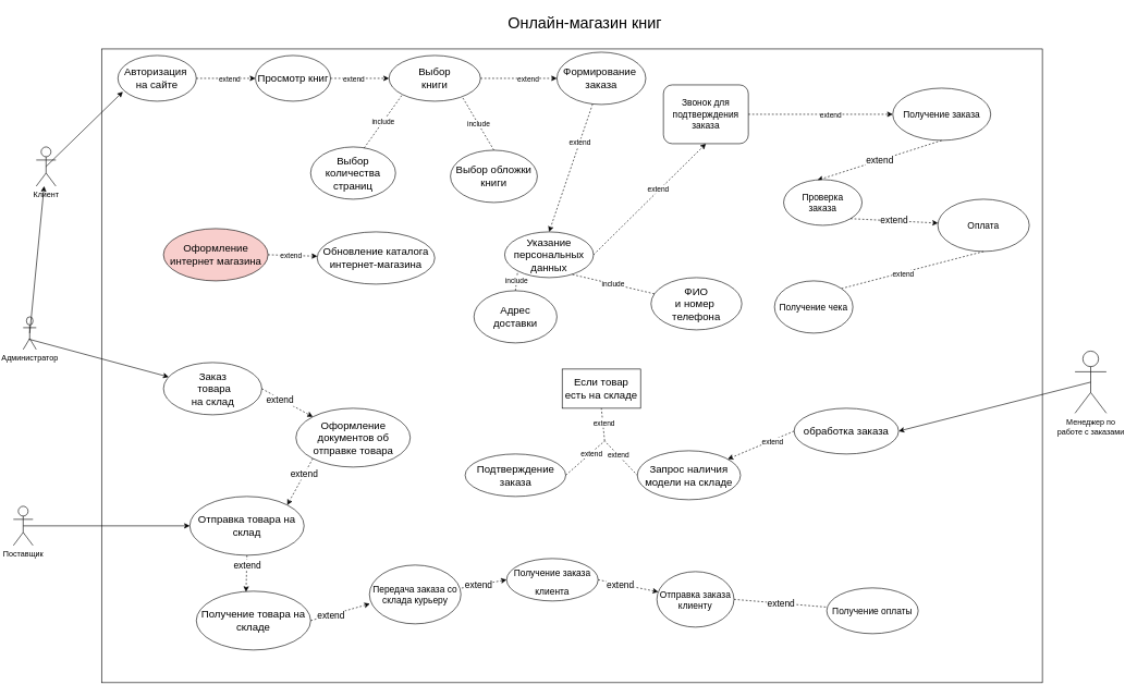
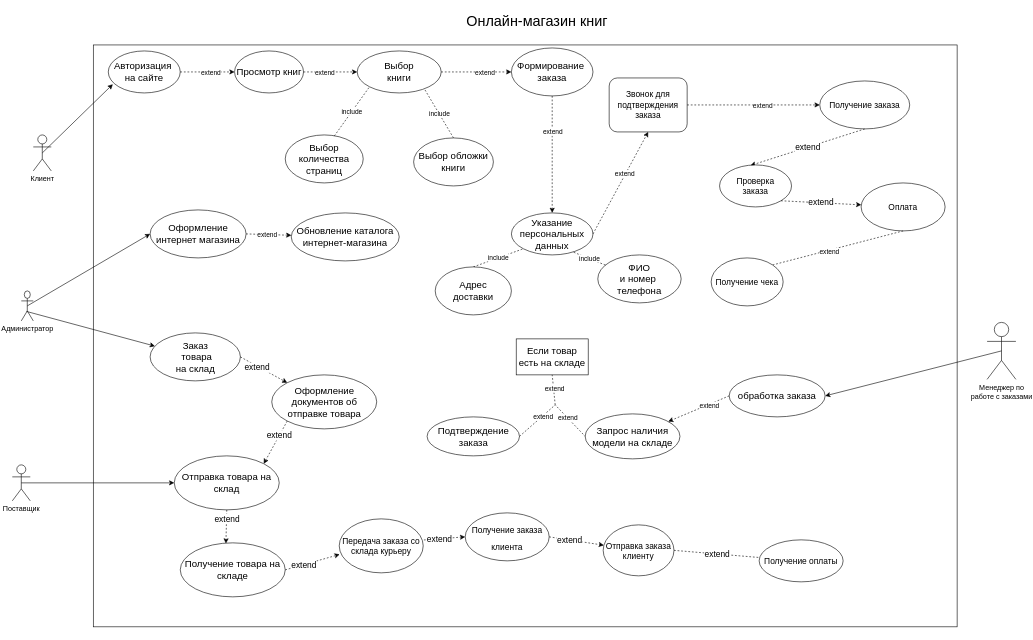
  <mxCell id="0" />
  <mxCell id="1" parent="0" />
  <mxCell id="2" value="Клиент" style="shape=umlActor;verticalLabelPosition=bottom;verticalAlign=top;html=1;" parent="1" vertex="1"><mxGeometry x="55" y="224" width="30" height="60" as="geometry" /></mxCell>
  <mxCell id="3" value="&lt;p style=&quot;margin: 4px 0px 0px; text-align: center; font-size: 16px;&quot;&gt;&lt;br&gt;&lt;/p&gt;" style="verticalAlign=top;align=left;overflow=fill;fontSize=16;fontFamily=Helvetica;html=1;fillColor=none;" parent="1" vertex="1"><mxGeometry x="155" y="74" width="1440" height="970" as="geometry" /></mxCell>
  <mxCell id="4" value="Администратор" style="shape=umlActor;verticalLabelPosition=bottom;verticalAlign=top;html=1;" parent="1" vertex="1"><mxGeometry x="35" y="484" width="20" height="50" as="geometry" /></mxCell>
  <mxCell id="5" value="" style="endArrow=classic;html=1;rounded=0;entryX=0.063;entryY=0.793;entryDx=0;entryDy=0;entryPerimeter=0;exitX=0.5;exitY=0.5;exitDx=0;exitDy=0;exitPerimeter=0;" parent="1" source="2" target="6" edge="1"><mxGeometry width="50" height="50" relative="1" as="geometry"><mxPoint x="365" y="384" as="sourcePoint" /><mxPoint x="215" y="219" as="targetPoint" /></mxGeometry></mxCell>
  <mxCell id="6" value="Авторизация&amp;nbsp;&lt;br&gt;на сайте" style="ellipse;whiteSpace=wrap;html=1;fontSize=16;" parent="1" vertex="1"><mxGeometry x="180" y="84" width="120" height="70" as="geometry" /></mxCell>
  <mxCell id="7" value="" style="endArrow=classic;html=1;rounded=0;exitX=1;exitY=0.5;exitDx=0;exitDy=0;entryX=0;entryY=0.5;entryDx=0;entryDy=0;dashed=1;" parent="1" source="6" target="9" edge="1"><mxGeometry width="50" height="50" relative="1" as="geometry"><mxPoint x="695" y="384" as="sourcePoint" /><mxPoint x="735" y="314" as="targetPoint" /><Array as="points"><mxPoint x="335" y="119" /></Array></mxGeometry></mxCell>
  <mxCell id="8" value="extend" style="edgeLabel;html=1;align=center;verticalAlign=middle;resizable=0;points=[];" vertex="1" connectable="0" parent="7"><mxGeometry x="0.105" y="-1" relative="1" as="geometry"><mxPoint as="offset" /></mxGeometry></mxCell>
  <mxCell id="9" value="Просмотр книг" style="ellipse;whiteSpace=wrap;html=1;fontSize=16;" parent="1" vertex="1"><mxGeometry x="390.5" y="84" width="115" height="70" as="geometry" /></mxCell>
  <mxCell id="10" value="" style="endArrow=classic;html=1;rounded=0;exitX=1;exitY=0.5;exitDx=0;exitDy=0;entryX=0;entryY=0.5;entryDx=0;entryDy=0;dashed=1;" parent="1" source="9" target="12" edge="1"><mxGeometry width="50" height="50" relative="1" as="geometry"><mxPoint x="535" y="364" as="sourcePoint" /><mxPoint x="585" y="314" as="targetPoint" /></mxGeometry></mxCell>
  <mxCell id="11" value="extend" style="edgeLabel;html=1;align=center;verticalAlign=middle;resizable=0;points=[];" vertex="1" connectable="0" parent="10"><mxGeometry x="-0.251" relative="1" as="geometry"><mxPoint x="1" as="offset" /></mxGeometry></mxCell>
  <mxCell id="12" value="Выбор&lt;br style=&quot;font-size: 16px;&quot;&gt;книги" style="ellipse;whiteSpace=wrap;html=1;fontSize=16;" parent="1" vertex="1"><mxGeometry x="595" y="84" width="140" height="70" as="geometry" /></mxCell>
  <mxCell id="13" value="include" style="endArrow=none;dashed=1;html=1;rounded=0;entryX=0;entryY=1;entryDx=0;entryDy=0;exitX=0.629;exitY=0.022;exitDx=0;exitDy=0;exitPerimeter=0;" parent="1" source="14" target="12" edge="1"><mxGeometry width="50" height="50" relative="1" as="geometry"><mxPoint x="409" y="324" as="sourcePoint" /><mxPoint x="459" y="274" as="targetPoint" /></mxGeometry></mxCell>
  <mxCell id="14" value="Выбор количества&lt;br style=&quot;font-size: 16px;&quot;&gt;страниц" style="ellipse;whiteSpace=wrap;html=1;fontSize=16;" parent="1" vertex="1"><mxGeometry x="475" y="224" width="130" height="80" as="geometry" /></mxCell>
  <mxCell id="15" value="" style="endArrow=classic;html=1;rounded=0;exitX=1;exitY=0.5;exitDx=0;exitDy=0;entryX=0;entryY=0.5;entryDx=0;entryDy=0;dashed=1;" parent="1" source="12" target="17" edge="1"><mxGeometry width="50" height="50" relative="1" as="geometry"><mxPoint x="509" y="384" as="sourcePoint" /><mxPoint x="589" y="244" as="targetPoint" /></mxGeometry></mxCell>
  <mxCell id="16" value="extend" style="edgeLabel;html=1;align=center;verticalAlign=middle;resizable=0;points=[];" vertex="1" connectable="0" parent="15"><mxGeometry x="0.231" relative="1" as="geometry"><mxPoint as="offset" /></mxGeometry></mxCell>
  <mxCell id="17" value="Формирование&amp;nbsp;&lt;br style=&quot;font-size: 16px;&quot;&gt;заказа" style="ellipse;whiteSpace=wrap;html=1;fontSize=16;" parent="1" vertex="1"><mxGeometry x="852" y="79" width="136" height="80" as="geometry" /></mxCell>
  <mxCell id="18" value="Менеджер по &lt;br&gt;работе с заказами" style="shape=umlActor;verticalLabelPosition=bottom;verticalAlign=top;html=1;outlineConnect=0;" parent="1" vertex="1"><mxGeometry x="1645" y="536.5" width="48" height="95" as="geometry" /></mxCell>
  <mxCell id="19" value="" style="endArrow=classic;html=1;rounded=0;entryX=1;entryY=0.5;entryDx=0;entryDy=0;exitX=0.5;exitY=0.5;exitDx=0;exitDy=0;exitPerimeter=0;" parent="1" source="18" target="27" edge="1"><mxGeometry width="50" height="50" relative="1" as="geometry"><mxPoint x="1111" y="929" as="sourcePoint" /><mxPoint x="1161" y="879" as="targetPoint" /></mxGeometry></mxCell>
- <mxCell id="20" value="Указание персональных данных" style="ellipse;whiteSpace=wrap;html=1;fontSize=16;" parent="1" vertex="1"><mxGeometry x="772" y="354" width="136" height="70" as="geometry" /></mxCell>
+ <mxCell id="20" value="Указание персональных данных" style="ellipse;whiteSpace=wrap;html=1;fontSize=16;" parent="1" vertex="1"><mxGeometry x="852" y="354" width="136" height="70" as="geometry" /></mxCell>
  <mxCell id="21" value="" style="endArrow=classic;html=1;rounded=0;entryX=0.5;entryY=0;entryDx=0;entryDy=0;dashed=1;" parent="1" source="17" target="20" edge="1"><mxGeometry width="50" height="50" relative="1" as="geometry"><mxPoint x="669" y="384" as="sourcePoint" /><mxPoint x="920" y="294" as="targetPoint" /></mxGeometry></mxCell>
  <mxCell id="22" value="extend" style="edgeLabel;html=1;align=center;verticalAlign=middle;resizable=0;points=[];" vertex="1" connectable="0" parent="21"><mxGeometry x="-0.395" relative="1" as="geometry"><mxPoint as="offset" /></mxGeometry></mxCell>
  <mxCell id="23" value="include" style="endArrow=none;dashed=1;html=1;rounded=0;entryX=0;entryY=1;entryDx=0;entryDy=0;exitX=0.5;exitY=0;exitDx=0;exitDy=0;" parent="1" source="24" target="20" edge="1"><mxGeometry width="50" height="50" relative="1" as="geometry"><mxPoint x="709" y="304" as="sourcePoint" /><mxPoint x="719" y="314" as="targetPoint" /></mxGeometry></mxCell>
  <mxCell id="24" value="Адрес&lt;br style=&quot;font-size: 16px;&quot;&gt;доставки" style="ellipse;whiteSpace=wrap;html=1;fontSize=16;" parent="1" vertex="1"><mxGeometry x="725" y="444" width="127" height="80" as="geometry" /></mxCell>
  <mxCell id="25" value="ФИО&lt;br style=&quot;font-size: 16px;&quot;&gt;и номер&amp;nbsp;&lt;br&gt;телефона" style="ellipse;whiteSpace=wrap;html=1;fontSize=16;" parent="1" vertex="1"><mxGeometry x="996" y="424" width="139" height="80" as="geometry" /></mxCell>
  <mxCell id="26" value="include" style="endArrow=none;dashed=1;html=1;rounded=0;entryX=0.751;entryY=0.927;entryDx=0;entryDy=0;entryPerimeter=0;" parent="1" source="25" target="20" edge="1"><mxGeometry width="50" height="50" relative="1" as="geometry"><mxPoint x="669" y="544" as="sourcePoint" /><mxPoint x="719" y="494" as="targetPoint" /></mxGeometry></mxCell>
  <mxCell id="27" value="обработка заказа" style="ellipse;whiteSpace=wrap;html=1;fontSize=16;" parent="1" vertex="1"><mxGeometry x="1215" y="624" width="160" height="70" as="geometry" /></mxCell>
  <mxCell id="28" value="" style="endArrow=classic;html=1;rounded=0;exitX=0;exitY=0.5;exitDx=0;exitDy=0;dashed=1;" parent="1" source="27" target="30" edge="1"><mxGeometry width="50" height="50" relative="1" as="geometry"><mxPoint x="1095" y="1024" as="sourcePoint" /><mxPoint x="1265" y="904" as="targetPoint" /></mxGeometry></mxCell>
  <mxCell id="29" value="extend" style="edgeLabel;html=1;align=center;verticalAlign=middle;resizable=0;points=[];" vertex="1" connectable="0" parent="28"><mxGeometry x="-0.326" y="1" relative="1" as="geometry"><mxPoint as="offset" /></mxGeometry></mxCell>
  <mxCell id="30" value="Запрос наличия модели на складе" style="ellipse;whiteSpace=wrap;html=1;fontSize=16;" parent="1" vertex="1"><mxGeometry x="975" y="689" width="158" height="75" as="geometry" /></mxCell>
  <mxCell id="31" value="Поставщик" style="shape=umlActor;verticalLabelPosition=bottom;verticalAlign=top;html=1;outlineConnect=0;" parent="1" vertex="1"><mxGeometry x="20" y="774" width="30" height="60" as="geometry" /></mxCell>
  <mxCell id="32" value="" style="endArrow=classic;html=1;rounded=0;exitX=0.438;exitY=0.685;exitDx=0;exitDy=0;exitPerimeter=0;" parent="1" source="4" target="33" edge="1"><mxGeometry width="50" height="50" relative="1" as="geometry"><mxPoint x="395" y="714" as="sourcePoint" /><mxPoint x="505" y="714" as="targetPoint" /></mxGeometry></mxCell>
  <mxCell id="33" value="Заказ&lt;br&gt;&amp;nbsp;товара &lt;br&gt;на склад" style="ellipse;whiteSpace=wrap;html=1;fontSize=16;" parent="1" vertex="1"><mxGeometry x="249.75" y="554" width="150.5" height="80" as="geometry" /></mxCell>
  <mxCell id="34" value="Получение товара на складе" style="ellipse;whiteSpace=wrap;html=1;fontSize=16;" parent="1" vertex="1"><mxGeometry x="300" y="904" width="175" height="90" as="geometry" /></mxCell>
  <mxCell id="35" value="" style="endArrow=classic;html=1;rounded=0;exitX=0.5;exitY=0.5;exitDx=0;exitDy=0;exitPerimeter=0;" parent="1" source="31" edge="1"><mxGeometry width="50" height="50" relative="1" as="geometry"><mxPoint x="-510" y="554" as="sourcePoint" /><mxPoint x="290" y="804" as="targetPoint" /></mxGeometry></mxCell>
  <mxCell id="36" value="Отправка товара на склад" style="ellipse;whiteSpace=wrap;html=1;fontSize=16;" parent="1" vertex="1"><mxGeometry x="290" y="759" width="175" height="90" as="geometry" /></mxCell>
  <mxCell id="37" value="" style="endArrow=classic;html=1;rounded=0;exitX=0.5;exitY=1;exitDx=0;exitDy=0;entryX=0.435;entryY=0.012;entryDx=0;entryDy=0;entryPerimeter=0;dashed=1;" parent="1" source="36" target="34" edge="1"><mxGeometry width="50" height="50" relative="1" as="geometry"><mxPoint x="355" y="1089" as="sourcePoint" /><mxPoint x="110" y="974" as="targetPoint" /></mxGeometry></mxCell>
  <mxCell id="38" value="&lt;span style=&quot;font-size: 14px&quot;&gt;extend&lt;/span&gt;" style="edgeLabel;html=1;align=center;verticalAlign=middle;resizable=0;points=[];" vertex="1" connectable="0" parent="37"><mxGeometry x="-0.463" relative="1" as="geometry"><mxPoint as="offset" /></mxGeometry></mxCell>
- <mxCell id="39" value="" style="endArrow=classic;html=1;rounded=0;exitX=0.5;exitY=0.5;exitDx=0;exitDy=0;exitPerimeter=0;" parent="1" source="4" target="2" edge="1"><mxGeometry width="50" height="50" relative="1" as="geometry"><mxPoint x="65" y="524" as="sourcePoint" /><mxPoint x="625" y="464" as="targetPoint" /></mxGeometry></mxCell>
- <mxCell id="40" value="Оформление интернет магазина" style="ellipse;whiteSpace=wrap;html=1;fontSize=16;fillColor=#f8cecc;" parent="1" vertex="1"><mxGeometry x="249.75" y="349" width="160" height="80" as="geometry" /></mxCell>
+ <mxCell id="39" value="" style="endArrow=classic;html=1;rounded=0;entryX=0;entryY=0.5;entryDx=0;entryDy=0;exitX=0.5;exitY=0.5;exitDx=0;exitDy=0;exitPerimeter=0;" parent="1" source="4" target="40" edge="1"><mxGeometry width="50" height="50" relative="1" as="geometry"><mxPoint x="65" y="524" as="sourcePoint" /><mxPoint x="625" y="464" as="targetPoint" /></mxGeometry></mxCell>
+ <mxCell id="40" value="Оформление интернет магазина" style="ellipse;whiteSpace=wrap;html=1;fontSize=16;" parent="1" vertex="1"><mxGeometry x="249.75" y="349" width="160" height="80" as="geometry" /></mxCell>
  <mxCell id="41" value="" style="endArrow=classic;html=1;rounded=0;exitX=1;exitY=0.5;exitDx=0;exitDy=0;dashed=1;" parent="1" source="40" target="43" edge="1"><mxGeometry width="50" height="50" relative="1" as="geometry"><mxPoint x="375" y="474" as="sourcePoint" /><mxPoint x="1079.5" y="324" as="targetPoint" /></mxGeometry></mxCell>
  <mxCell id="42" value="extend" style="edgeLabel;html=1;align=center;verticalAlign=middle;resizable=0;points=[];" vertex="1" connectable="0" parent="41"><mxGeometry x="-0.367" y="1" relative="1" as="geometry"><mxPoint x="11.23" y="0.28" as="offset" /></mxGeometry></mxCell>
  <mxCell id="43" value="Обновление каталога интернет-магазина" style="ellipse;whiteSpace=wrap;html=1;fontSize=16;" parent="1" vertex="1"><mxGeometry x="485" y="354" width="180" height="80" as="geometry" /></mxCell>
  <mxCell id="44" value="Подтверждение&lt;br style=&quot;font-size: 16px;&quot;&gt;заказа" style="ellipse;whiteSpace=wrap;html=1;fontSize=16;" parent="1" vertex="1"><mxGeometry x="711.5" y="694" width="154" height="65" as="geometry" /></mxCell>
  <mxCell id="45" value="extend" style="endArrow=none;dashed=1;html=1;rounded=0;entryX=0;entryY=0.5;entryDx=0;entryDy=0;exitX=1;exitY=0.5;exitDx=0;exitDy=0;" parent="1" source="44" target="30" edge="1"><mxGeometry x="-0.327" y="-2" width="50" height="50" relative="1" as="geometry"><mxPoint x="1105" y="884" as="sourcePoint" /><mxPoint x="1155" y="834" as="targetPoint" /><Array as="points"><mxPoint x="925" y="674" /></Array><mxPoint as="offset" /></mxGeometry></mxCell>
  <mxCell id="46" value="extend" style="edgeLabel;html=1;align=center;verticalAlign=middle;resizable=0;points=[];" vertex="1" connectable="0" parent="45"><mxGeometry x="0.437" relative="1" as="geometry"><mxPoint as="offset" /></mxGeometry></mxCell>
  <mxCell id="47" value="Если товар есть на складе" style="rounded=0;whiteSpace=wrap;html=1;fontSize=16;" parent="1" vertex="1"><mxGeometry x="860" y="564" width="120" height="60" as="geometry" /></mxCell>
  <mxCell id="48" value="" style="endArrow=none;dashed=1;html=1;rounded=0;entryX=0.5;entryY=1;entryDx=0;entryDy=0;" parent="1" target="47" edge="1"><mxGeometry width="50" height="50" relative="1" as="geometry"><mxPoint x="925" y="674" as="sourcePoint" /><mxPoint x="1055" y="944" as="targetPoint" /></mxGeometry></mxCell>
  <mxCell id="49" value="extend" style="edgeLabel;html=1;align=center;verticalAlign=middle;resizable=0;points=[];" vertex="1" connectable="0" parent="48"><mxGeometry x="0.109" y="-1" relative="1" as="geometry"><mxPoint as="offset" /></mxGeometry></mxCell>
  <mxCell id="50" value="" style="endArrow=classic;html=1;rounded=0;exitX=1;exitY=0.5;exitDx=0;exitDy=0;entryX=0;entryY=0;entryDx=0;entryDy=0;dashed=1;" parent="1" source="33" target="79" edge="1"><mxGeometry width="50" height="50" relative="1" as="geometry"><mxPoint x="665" y="774" as="sourcePoint" /><mxPoint x="705" y="724" as="targetPoint" /></mxGeometry></mxCell>
  <mxCell id="51" value="&lt;span style=&quot;font-size: 14px&quot;&gt;extend&lt;/span&gt;" style="edgeLabel;html=1;align=center;verticalAlign=middle;resizable=0;points=[];" vertex="1" connectable="0" parent="50"><mxGeometry x="-0.288" y="-2" relative="1" as="geometry"><mxPoint as="offset" /></mxGeometry></mxCell>
  <mxCell id="52" value="Онлайн-магазин книг" style="text;html=1;strokeColor=none;fillColor=none;align=center;verticalAlign=middle;whiteSpace=wrap;rounded=0;fontSize=24;" parent="1" vertex="1"><mxGeometry x="755" y="20" width="280" height="30" as="geometry" /></mxCell>
- <mxCell id="53" value="&lt;font style=&quot;font-size: 14px;&quot;&gt;Получение заказа клиента&lt;/font&gt;" style="ellipse;whiteSpace=wrap;html=1;fontSize=24;" parent="1" vertex="1"><mxGeometry x="775" y="854" width="140" height="65" as="geometry" /></mxCell>
+ <mxCell id="53" value="&lt;font style=&quot;font-size: 14px;&quot;&gt;Получение заказа клиента&lt;/font&gt;" style="ellipse;whiteSpace=wrap;html=1;fontSize=24;" parent="1" vertex="1"><mxGeometry x="775" y="854" width="140" height="80" as="geometry" /></mxCell>
  <mxCell id="54" value="" style="endArrow=classic;html=1;rounded=0;fontSize=24;exitX=1;exitY=0.5;exitDx=0;exitDy=0;entryX=0.005;entryY=0.659;entryDx=0;entryDy=0;entryPerimeter=0;dashed=1;" parent="1" source="34" target="56" edge="1"><mxGeometry width="50" height="50" relative="1" as="geometry"><mxPoint x="705" y="824" as="sourcePoint" /><mxPoint x="755" y="774" as="targetPoint" /></mxGeometry></mxCell>
  <mxCell id="55" value="&lt;span style=&quot;font-size: 14px&quot;&gt;extend&lt;/span&gt;" style="edgeLabel;html=1;align=center;verticalAlign=middle;resizable=0;points=[];" vertex="1" connectable="0" parent="54"><mxGeometry x="-0.347" y="-1" relative="1" as="geometry"><mxPoint as="offset" /></mxGeometry></mxCell>
  <mxCell id="56" value="Передача заказа со склада курьеру" style="ellipse;whiteSpace=wrap;html=1;fontSize=14;" parent="1" vertex="1"><mxGeometry x="565" y="864" width="140" height="90" as="geometry" /></mxCell>
  <mxCell id="57" value="" style="endArrow=classic;html=1;rounded=0;fontSize=14;exitX=1;exitY=0.5;exitDx=0;exitDy=0;entryX=0.5;entryY=1;entryDx=0;entryDy=0;dashed=1;" parent="1" source="20" target="59" edge="1"><mxGeometry width="50" height="50" relative="1" as="geometry"><mxPoint x="685" y="514" as="sourcePoint" /><mxPoint x="735" y="464" as="targetPoint" /></mxGeometry></mxCell>
  <mxCell id="58" value="extend" style="edgeLabel;html=1;align=center;verticalAlign=middle;resizable=0;points=[];" vertex="1" connectable="0" parent="57"><mxGeometry x="0.166" y="2" relative="1" as="geometry"><mxPoint as="offset" /></mxGeometry></mxCell>
  <mxCell id="59" value="Звонок для подтверждения заказа" style="whiteSpace=wrap;html=1;fontSize=14;rounded=1;" parent="1" vertex="1"><mxGeometry x="1015" y="129" width="130" height="90" as="geometry" /></mxCell>
  <mxCell id="60" value="" style="endArrow=classic;html=1;rounded=0;fontSize=14;exitX=1;exitY=0.5;exitDx=0;exitDy=0;dashed=1;" parent="1" source="53" target="62" edge="1"><mxGeometry width="50" height="50" relative="1" as="geometry"><mxPoint x="426.57" y="509" as="sourcePoint" /><mxPoint x="476.57" y="459" as="targetPoint" /></mxGeometry></mxCell>
  <mxCell id="61" value="&lt;span style=&quot;font-size: 14px&quot;&gt;extend&lt;/span&gt;" style="edgeLabel;html=1;align=center;verticalAlign=middle;resizable=0;points=[];" vertex="1" connectable="0" parent="60"><mxGeometry x="-0.271" relative="1" as="geometry"><mxPoint as="offset" /></mxGeometry></mxCell>
  <mxCell id="62" value="Отправка заказа клиенту" style="ellipse;whiteSpace=wrap;html=1;fontSize=14;" parent="1" vertex="1"><mxGeometry x="1005" y="874" width="118" height="85" as="geometry" /></mxCell>
  <mxCell id="63" value="Получение заказа" style="ellipse;whiteSpace=wrap;html=1;fontSize=14;" parent="1" vertex="1"><mxGeometry x="1366" y="134" width="150" height="80" as="geometry" /></mxCell>
  <mxCell id="64" value="" style="endArrow=classic;html=1;rounded=0;fontSize=14;entryX=0;entryY=0.5;entryDx=0;entryDy=0;dashed=1;" parent="1" source="59" target="63" edge="1"><mxGeometry width="50" height="50" relative="1" as="geometry"><mxPoint x="685" as="sourcePoint" y="604" /><mxPoint x="735" y="554" as="targetPoint" /></mxGeometry></mxCell>
  <mxCell id="65" value="extend" style="edgeLabel;html=1;align=center;verticalAlign=middle;resizable=0;points=[];" vertex="1" connectable="0" parent="64"><mxGeometry x="0.131" relative="1" as="geometry"><mxPoint as="offset" /></mxGeometry></mxCell>
  <mxCell id="66" value="extend" style="endArrow=classic;html=1;rounded=0;fontSize=14;exitX=0.5;exitY=1;exitDx=0;exitDy=0;dashed=1;entryX=0.429;entryY=0.013;entryDx=0;entryDy=0;entryPerimeter=0;" parent="1" source="63" target="67" edge="1"><mxGeometry width="50" height="50" relative="1" as="geometry"><mxPoint x="925" y="644" as="sourcePoint" /><mxPoint x="975" y="594" as="targetPoint" /></mxGeometry></mxCell>
  <mxCell id="67" value="Проверка&lt;br&gt;заказа" style="ellipse;whiteSpace=wrap;html=1;fontSize=14;" parent="1" vertex="1"><mxGeometry x="1199" y="274" width="120" height="70" as="geometry" /></mxCell>
  <mxCell id="68" value="extend" style="endArrow=classic;html=1;rounded=0;dashed=1;fontSize=14;exitX=1;exitY=1;exitDx=0;exitDy=0;" parent="1" source="67" target="69" edge="1"><mxGeometry width="50" height="50" relative="1" as="geometry"><mxPoint x="925" y="644" as="sourcePoint" /><mxPoint x="985" y="584" as="targetPoint" /></mxGeometry></mxCell>
  <mxCell id="69" value="Оплата" style="ellipse;whiteSpace=wrap;html=1;fontSize=14;" parent="1" vertex="1"><mxGeometry x="1435" y="304" width="140" height="80" as="geometry" /></mxCell>
  <mxCell id="70" value="" style="endArrow=classic;html=1;rounded=0;fontSize=14;exitX=1.008;exitY=0.391;exitDx=0;exitDy=0;entryX=0;entryY=0.5;entryDx=0;entryDy=0;exitPerimeter=0;dashed=1;" parent="1" source="56" target="53" edge="1"><mxGeometry width="50" height="50" relative="1" as="geometry"><mxPoint x="618.996" y="777.284" as="sourcePoint" /><mxPoint x="1162.57" y="549" as="targetPoint" /></mxGeometry></mxCell>
  <mxCell id="71" value="&lt;span style=&quot;font-size: 14px&quot;&gt;extend&lt;/span&gt;" style="edgeLabel;html=1;align=center;verticalAlign=middle;resizable=0;points=[];" vertex="1" connectable="0" parent="70"><mxGeometry x="-0.268" relative="1" as="geometry"><mxPoint as="offset" /></mxGeometry></mxCell>
  <mxCell id="72" value="extend" style="endArrow=none;dashed=1;html=1;rounded=0;fontSize=14;exitX=1;exitY=0.5;exitDx=0;exitDy=0;" parent="1" source="62" target="73" edge="1"><mxGeometry width="50" height="50" relative="1" as="geometry"><mxPoint x="1085" y="624" as="sourcePoint" /><mxPoint x="1135" y="574" as="targetPoint" /></mxGeometry></mxCell>
  <mxCell id="73" value="Получение оплаты" style="ellipse;whiteSpace=wrap;html=1;fontSize=14;" parent="1" vertex="1"><mxGeometry x="1265" y="899" width="140" height="70" as="geometry" /></mxCell>
  <mxCell id="74" value="" style="endArrow=none;html=1;rounded=0;fontSize=14;entryX=0.5;entryY=1;entryDx=0;entryDy=0;exitX=1;exitY=0;exitDx=0;exitDy=0;dashed=1;" parent="1" source="76" target="69" edge="1"><mxGeometry width="50" height="50" relative="1" as="geometry"><mxPoint x="1085" as="sourcePoint" y="604" /><mxPoint x="1135" y="554" as="targetPoint" /></mxGeometry></mxCell>
  <mxCell id="75" value="extend" style="edgeLabel;html=1;align=center;verticalAlign=middle;resizable=0;points=[];" vertex="1" connectable="0" parent="74"><mxGeometry x="-0.138" y="-2" relative="1" as="geometry"><mxPoint as="offset" /></mxGeometry></mxCell>
  <mxCell id="76" value="Получение чека" style="ellipse;whiteSpace=wrap;html=1;fontSize=14;" parent="1" vertex="1"><mxGeometry x="1185" y="429" width="120" height="80" as="geometry" /></mxCell>
  <mxCell id="77" value="Выбор обложки &lt;br style=&quot;font-size: 16px;&quot;&gt;книги" style="ellipse;whiteSpace=wrap;html=1;fontSize=16;" parent="1" vertex="1"><mxGeometry x="689" y="229" width="133" height="80" as="geometry" /></mxCell>
  <mxCell id="78" value="include" style="endArrow=none;dashed=1;html=1;rounded=0;entryX=0.5;entryY=1;entryDx=0;entryDy=0;exitX=0.5;exitY=0;exitDx=0;exitDy=0;" parent="1" source="77" edge="1"><mxGeometry width="50" height="50" relative="1" as="geometry"><mxPoint x="626.094" y="230.32" as="sourcePoint" /><mxPoint x="708" y="149" as="targetPoint" /></mxGeometry></mxCell>
  <mxCell id="79" value="Оформление документов об отправке товара" style="ellipse;whiteSpace=wrap;html=1;fontSize=16;" parent="1" vertex="1"><mxGeometry x="452.5" y="624" width="175" height="90" as="geometry" /></mxCell>
  <mxCell id="80" value="" style="endArrow=classic;html=1;rounded=0;exitX=0;exitY=1;exitDx=0;exitDy=0;entryX=1;entryY=0;entryDx=0;entryDy=0;dashed=1;" parent="1" source="79" target="36" edge="1"><mxGeometry width="50" height="50" relative="1" as="geometry"><mxPoint x="562.5" y="664" as="sourcePoint" /><mxPoint x="378.009" y="629.78" as="targetPoint" /></mxGeometry></mxCell>
  <mxCell id="81" value="&lt;span style=&quot;font-size: 14px&quot;&gt;extend&lt;/span&gt;" style="edgeLabel;html=1;align=center;verticalAlign=middle;resizable=0;points=[];" vertex="1" connectable="0" parent="80"><mxGeometry x="-0.327" y="-1" relative="1" as="geometry"><mxPoint as="offset" /></mxGeometry></mxCell>
